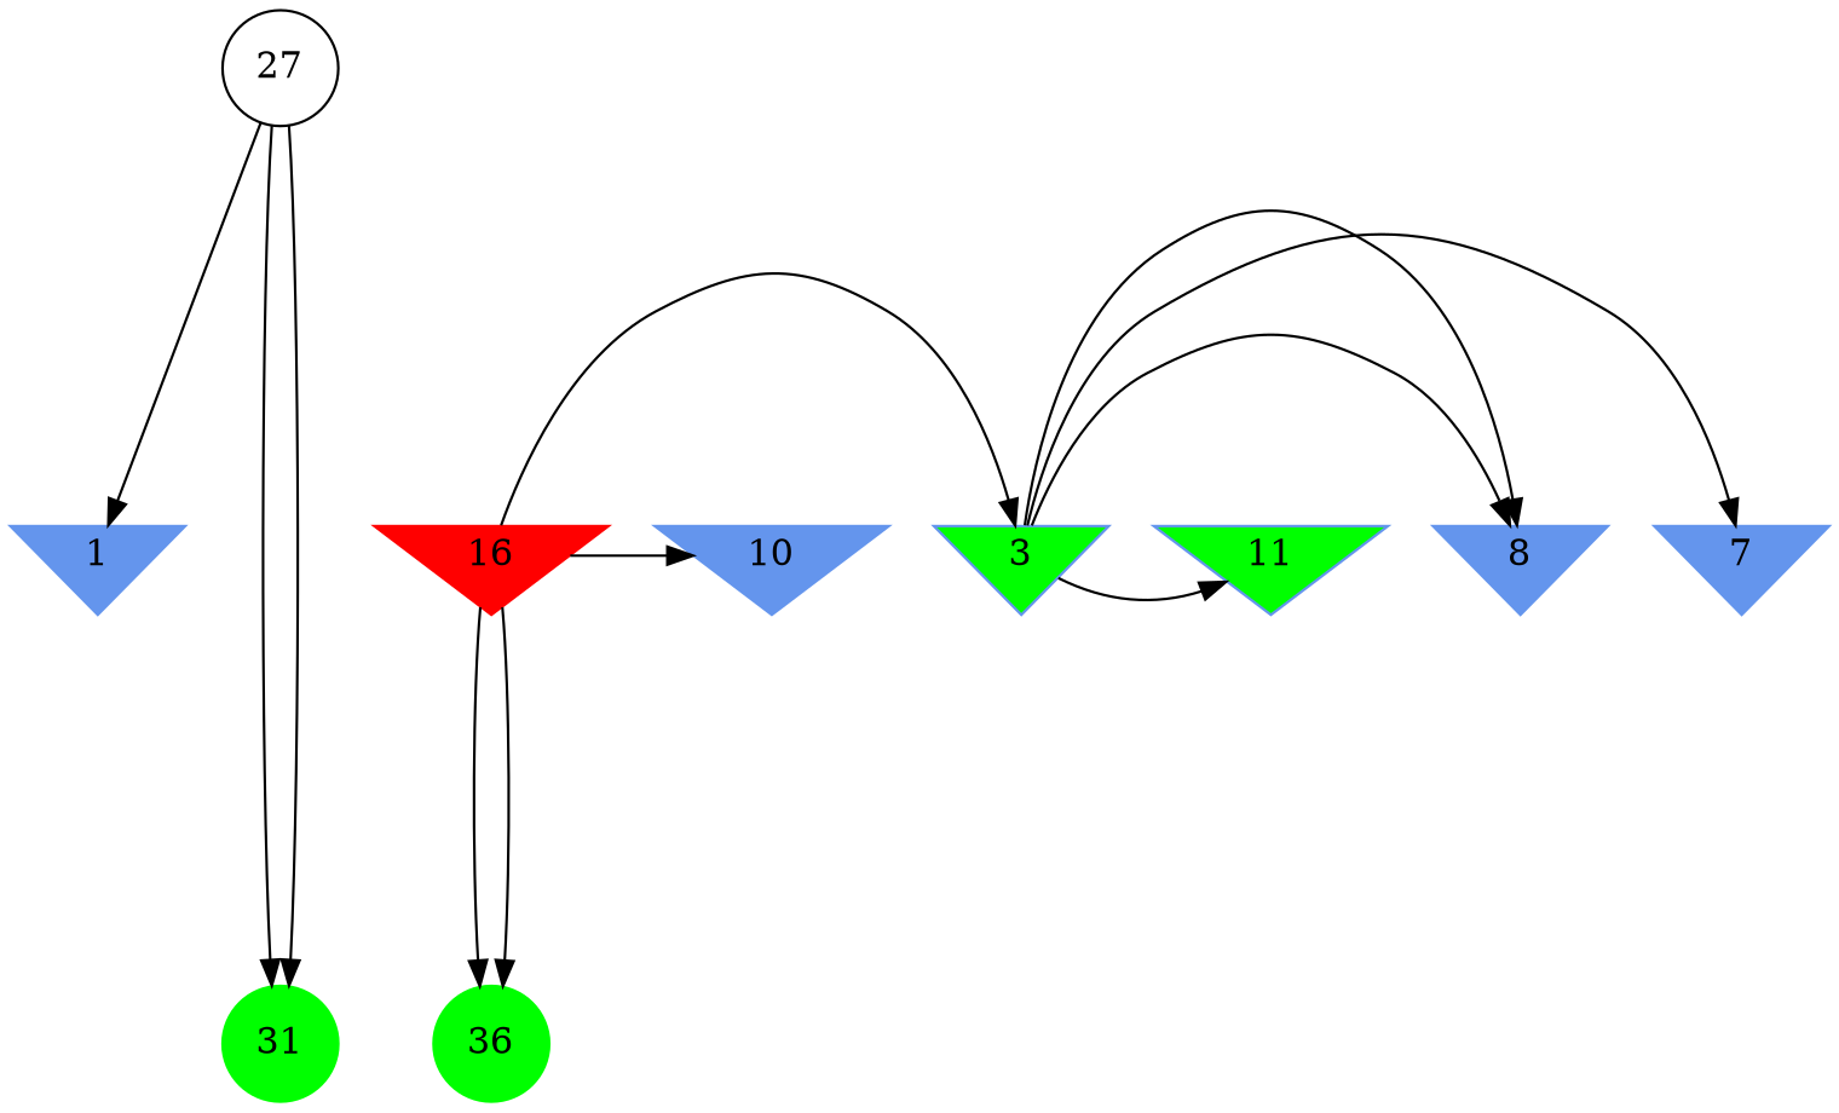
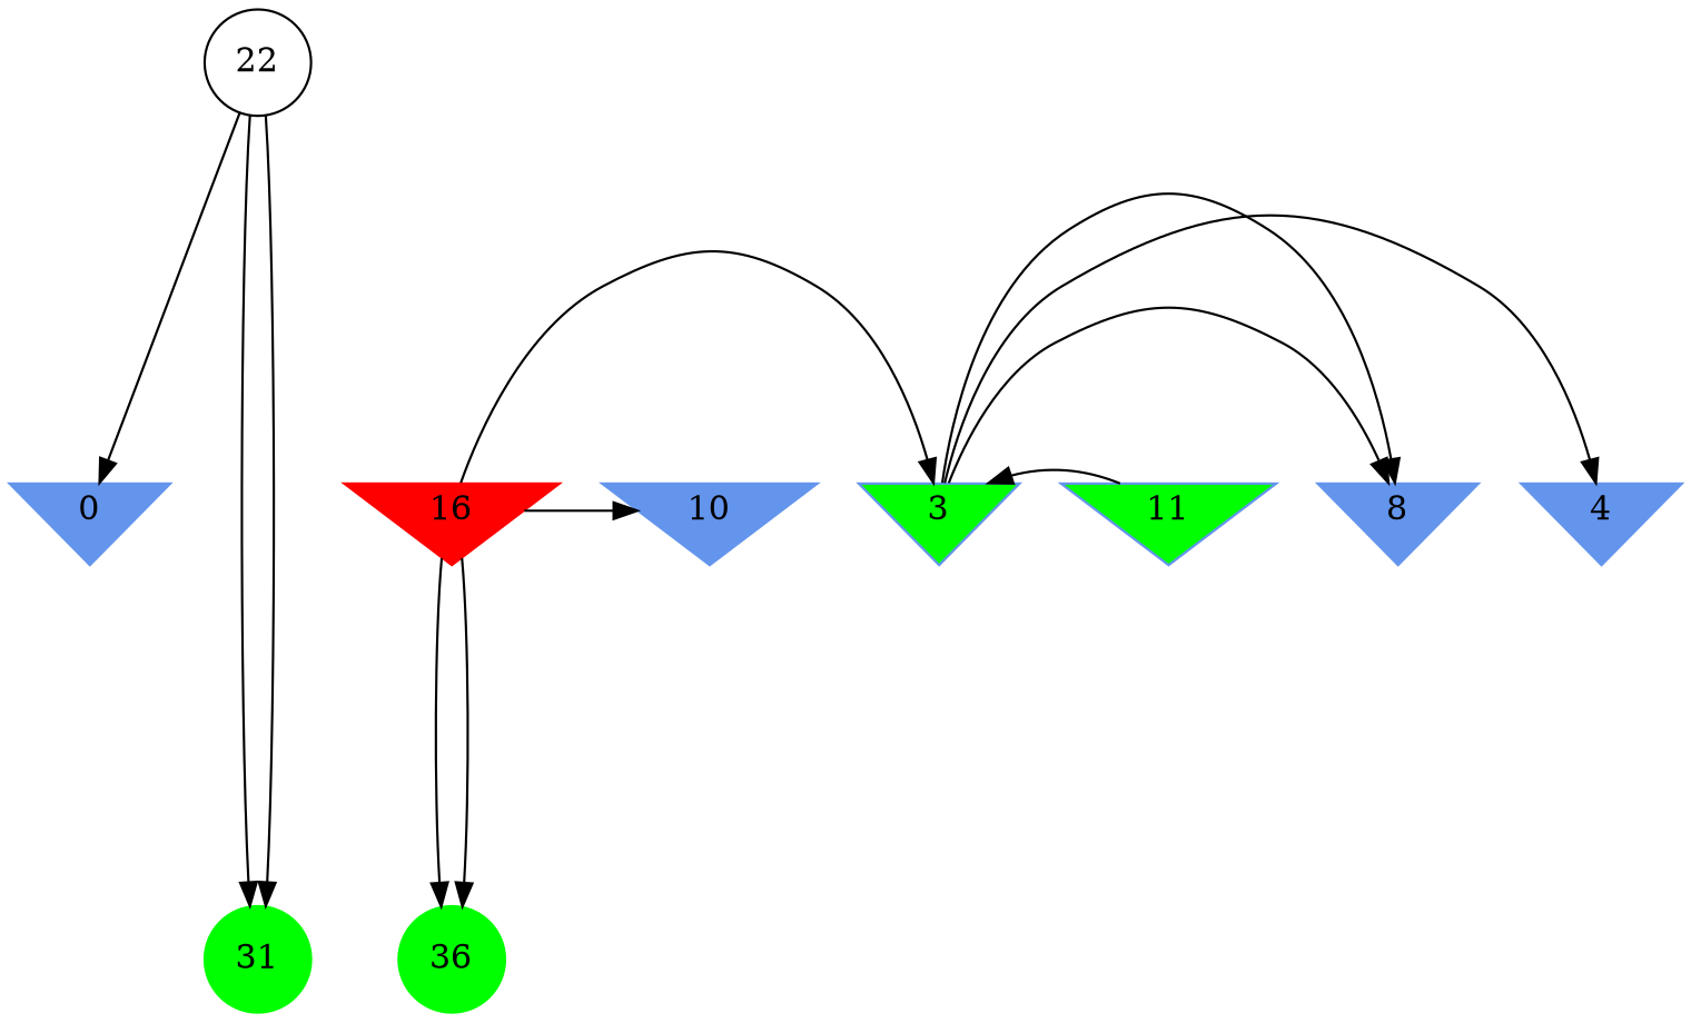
  digraph {
    ranksep=2.0
    node [color=cornflowerblue shape=invtriangle style=filled]
-   0 [label=1]
+   0
    3 [fillcolor=green]
-   7
+   7 [label=4]
    8
    10
    11 [fillcolor=green]
    16 [color=red]
-   27 [color=black shape=circle style=""]
+   27 [color=black shape=circle label=22 style=""]
    n9 [color=green label=36 shape=circle]
    31 [color=green shape=circle]
    subgraph sub_1 {
      rank=same
      0
      3
      7
      8
      10
      11
      16
    }
    subgraph sub_2 {
      rank=same
      27
    }
    subgraph sub_3 {
      rank=same
      n9
      31
    }
    3 -> 7
    3 -> 8
    3 -> 8
-   3 -> 11
+   11 -> 3
    16 -> 3
    16 -> 10
    16 -> n9
    16 -> n9
    27 -> 0
    27 -> 31
    27 -> 31
  }
